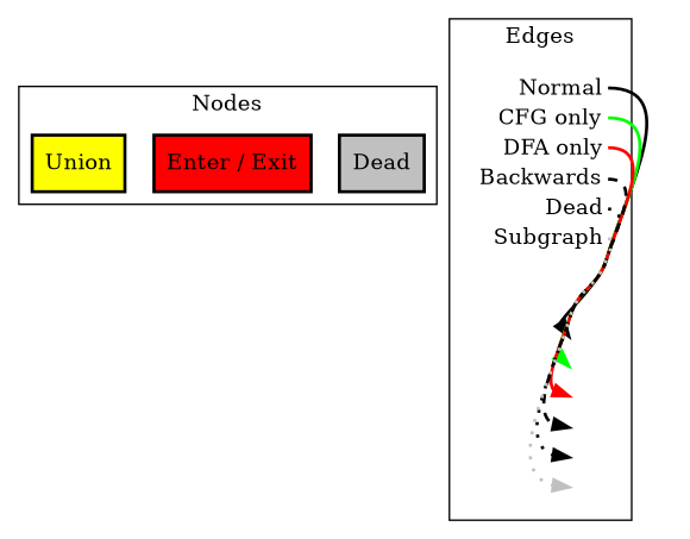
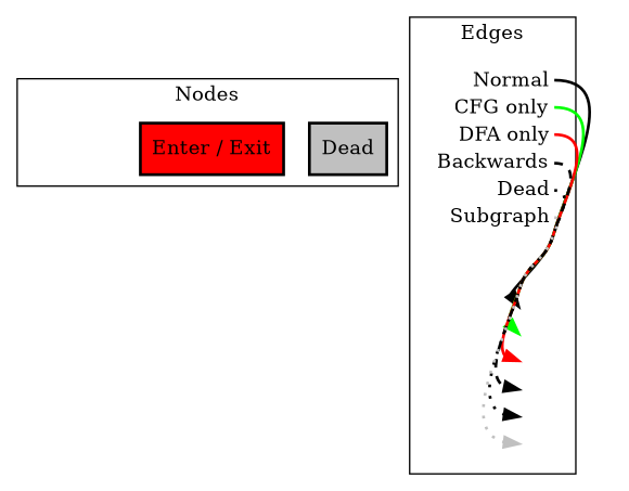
  digraph {
    rankdir=TB
    node [penwidth=2 shape=box style=filled]
    edge [penwidth=2]
    Dead [fillcolor=gray]
    "Enter / Exit" [fillcolor=red]
-   Union [fillcolor=yellow]
    n4 [label=<<table border="0" cellpadding="2" cellspacing="0" cellborder="0">       <tr><td align="right" port="e1">Normal</td></tr>       <tr><td align="right" port="e2">CFG only</td></tr>       <tr><td align="right" port="e3">DFA only</td></tr>       <tr><td align="right" port="e4">Backwards</td></tr>       <tr><td align="right" port="e5">Dead</td></tr>       <tr><td align="right" port="e6">Subgraph</td></tr>       </table>> shape=plaintext penwidth="" style=""]
    n5 [label=<<table border="0" cellpadding="2" cellspacing="0" cellborder="0">       <tr><td port="e1">&nbsp;</td></tr>       <tr><td port="e2">&nbsp;</td></tr>       <tr><td port="e3">&nbsp;</td></tr>       <tr><td port="e4">&nbsp;</td></tr>       <tr><td port="e5">&nbsp;</td></tr>       <tr><td port="e6">&nbsp;</td></tr>       </table>> shape=plaintext penwidth="" style=""]
    subgraph cluster_1 {
      label=Nodes
      Dead
      "Enter / Exit"
-     Union
    }
    subgraph cluster_2 {
      label=Edges
      n4
      n5
    }
    n4 -> n5 [headport="e1:w" tailport="e1:e"]
    n4 -> n5 [color=green headport="e2:w" tailport="e2:e"]
    n4 -> n5 [color=red headport="e3:w" tailport="e3:e"]
    n4 -> n5 [headport="e4:w" style=dashed tailport="e4:e"]
    n4 -> n5 [headport="e5:w" style=dotted tailport="e5:e"]
    n4 -> n5 [color=gray headport="e6:w" style=dotted tailport="e6:e"]
  }
